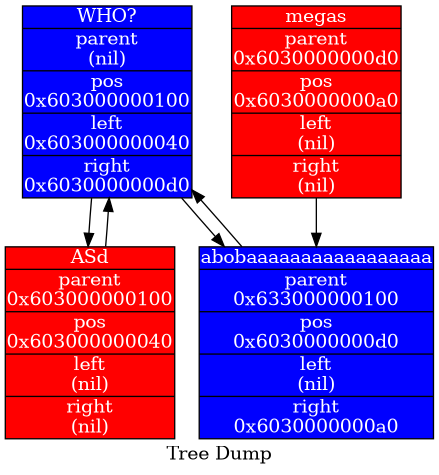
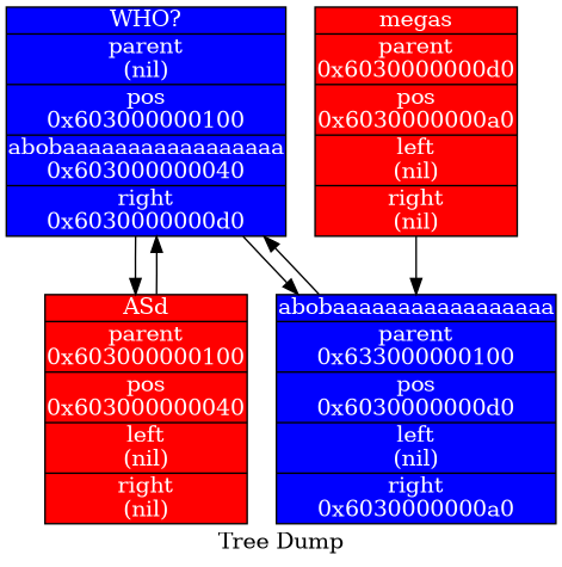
  digraph {
    label="Tree Dump"
    rankdir=TB
    node [fillcolor=blue fontcolor="#FFFFFF" margin=0.01 shape=record style=filled]
-   n1 [label="{WHO? | parent\n(nil) | <f0> pos\n0x603000000100| left\n0x603000000040 | right\n0x6030000000d0\n}"]
+   n1 [label="{WHO? | parent\n(nil) | <f0> pos\n0x603000000100| abobaaaaaaaaaaaaaaaaa\n0x603000000040 | right\n0x6030000000d0\n}"]
    n2 [fillcolor=red label="{ASd | parent\n0x603000000100 | <f0> pos\n0x603000000040| left\n(nil) | right\n(nil)\n}"]
    n3 [label="{abobaaaaaaaaaaaaaaaaa | parent\n0x633000000100 | <f0> pos\n0x6030000000d0| left\n(nil) | right\n0x6030000000a0\n}"]
    n4 [fillcolor=red label="{megas | parent\n0x6030000000d0 | <f0> pos\n0x6030000000a0| left\n(nil) | right\n(nil)\n}"]
    n1 -> n2
    n1 -> n3
    n2 -> n1
    n3 -> n1
    n4 -> n3
  }
